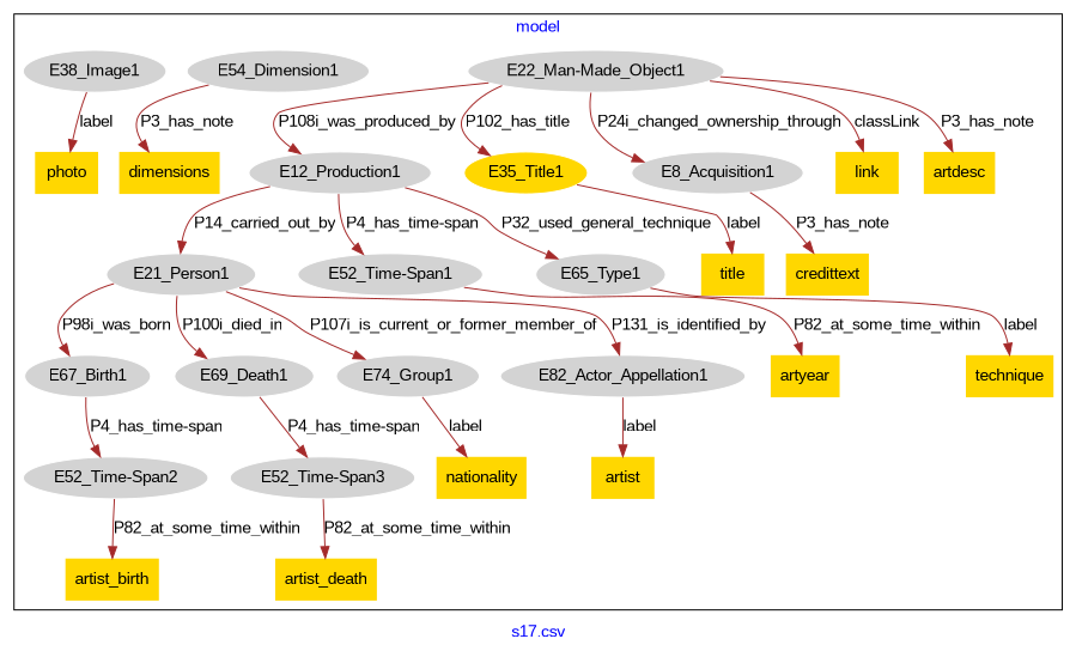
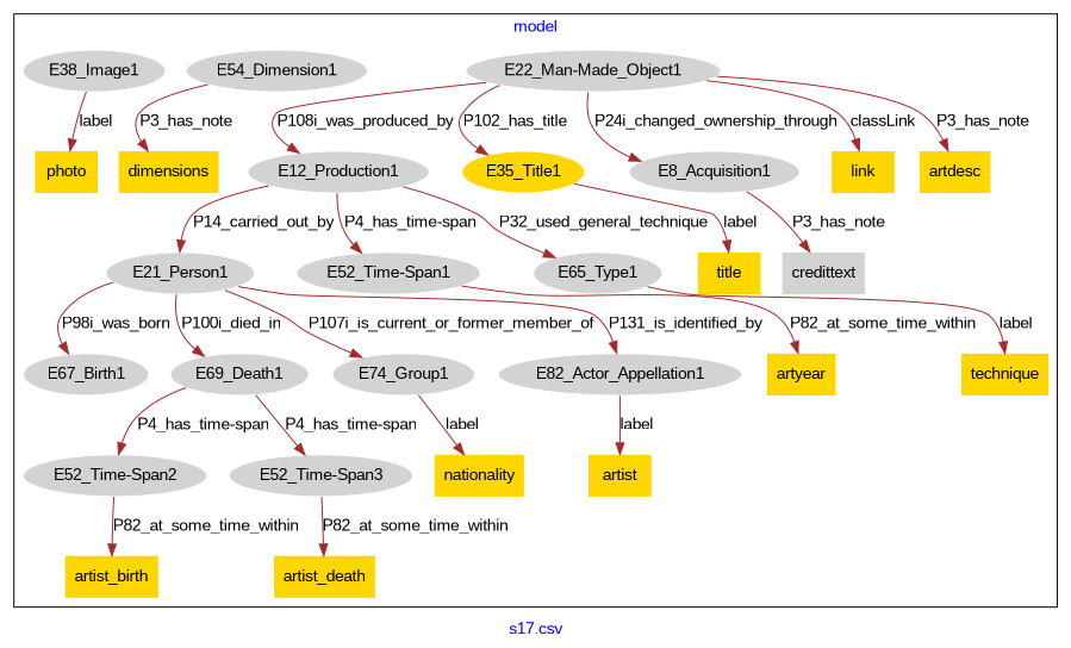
  digraph {
    fontcolor=blue
    fontname="Liberation Sans"
    label="s17.csv"
    remincross=true
    node [color=white fillcolor=lightgray fontname="Liberation Sans" style=filled]
    edge [color=brown fontcolor=black fontname="Liberation Sans"]
    n1 [label=E12_Production1]
    n2 [label=E21_Person1]
    n3 [label="E52_Time-Span1"]
    n4 [label=E65_Type1]
    n5 [label=E67_Birth1]
    n6 [label=E69_Death1]
    n7 [label=E74_Group1]
    n8 [label=E82_Actor_Appellation1]
    n9 [label="E22_Man-Made_Object1"]
    n10 [fillcolor=gold label=E35_Title1]
    n11 [label=E54_Dimension1]
    n12 [label=E8_Acquisition1]
    n13 [label=E38_Image1]
    n14 [label="E52_Time-Span2"]
    n15 [label="E52_Time-Span3"]
    n16 [fillcolor=gold label=link shape=plaintext color=""]
    n17 [fillcolor=gold label=artyear shape=plaintext color=""]
    n18 [fillcolor=gold label=nationality shape=plaintext color=""]
    n19 [fillcolor=gold label=artdesc shape=plaintext color=""]
    n20 [fillcolor=gold label=artist_birth shape=plaintext color=""]
    n21 [fillcolor=gold label=artist shape=plaintext color=""]
    n22 [fillcolor=gold label=title shape=plaintext color=""]
    n23 [fillcolor=gold label=dimensions shape=plaintext color=""]
    n24 [fillcolor=gold label=artist_death shape=plaintext color=""]
    n25 [fillcolor=gold label=technique shape=plaintext color=""]
    n26 [fillcolor=gold label=photo shape=plaintext color=""]
-   n27 [fillcolor=gold label=credittext shape=plaintext color=""]
+   n27 [label=credittext shape=plaintext color=""]
    subgraph cluster_1 {
      label=model
      n1
      n2
      n3
      n4
      n5
      n6
      n7
      n8
      n9
      n10
      n11
      n12
      n13
      n14
      n15
      n16
      n17
      n18
      n19
      n20
      n21
      n22
      n23
      n24
      n25
      n26
      n27
    }
    n1 -> n2 [label=P14_carried_out_by]
    n1 -> n3 [label="P4_has_time-span"]
    n1 -> n4 [label=P32_used_general_technique]
    n2 -> n5 [label=P98i_was_born]
    n2 -> n6 [label=P100i_died_in]
    n2 -> n7 [label=P107i_is_current_or_former_member_of]
    n2 -> n8 [label=P131_is_identified_by]
    n3 -> n17 [label=P82_at_some_time_within]
    n4 -> n25 [label=label]
-   n5 -> n14 [label="P4_has_time-span"]
+   n6 -> n14 [label="P4_has_time-span"]
    n6 -> n15 [label="P4_has_time-span"]
    n7 -> n18 [label=label]
    n8 -> n21 [label=label]
    n9 -> n1 [label=P108i_was_produced_by]
    n9 -> n10 [label=P102_has_title]
    n9 -> n12 [label=P24i_changed_ownership_through]
    n9 -> n16 [label=classLink]
    n9 -> n19 [label=P3_has_note]
    n10 -> n22 [label=label]
    n11 -> n23 [label=P3_has_note]
    n12 -> n27 [label=P3_has_note]
    n13 -> n26 [label=label]
    n14 -> n20 [label=P82_at_some_time_within]
    n15 -> n24 [label=P82_at_some_time_within]
  }
